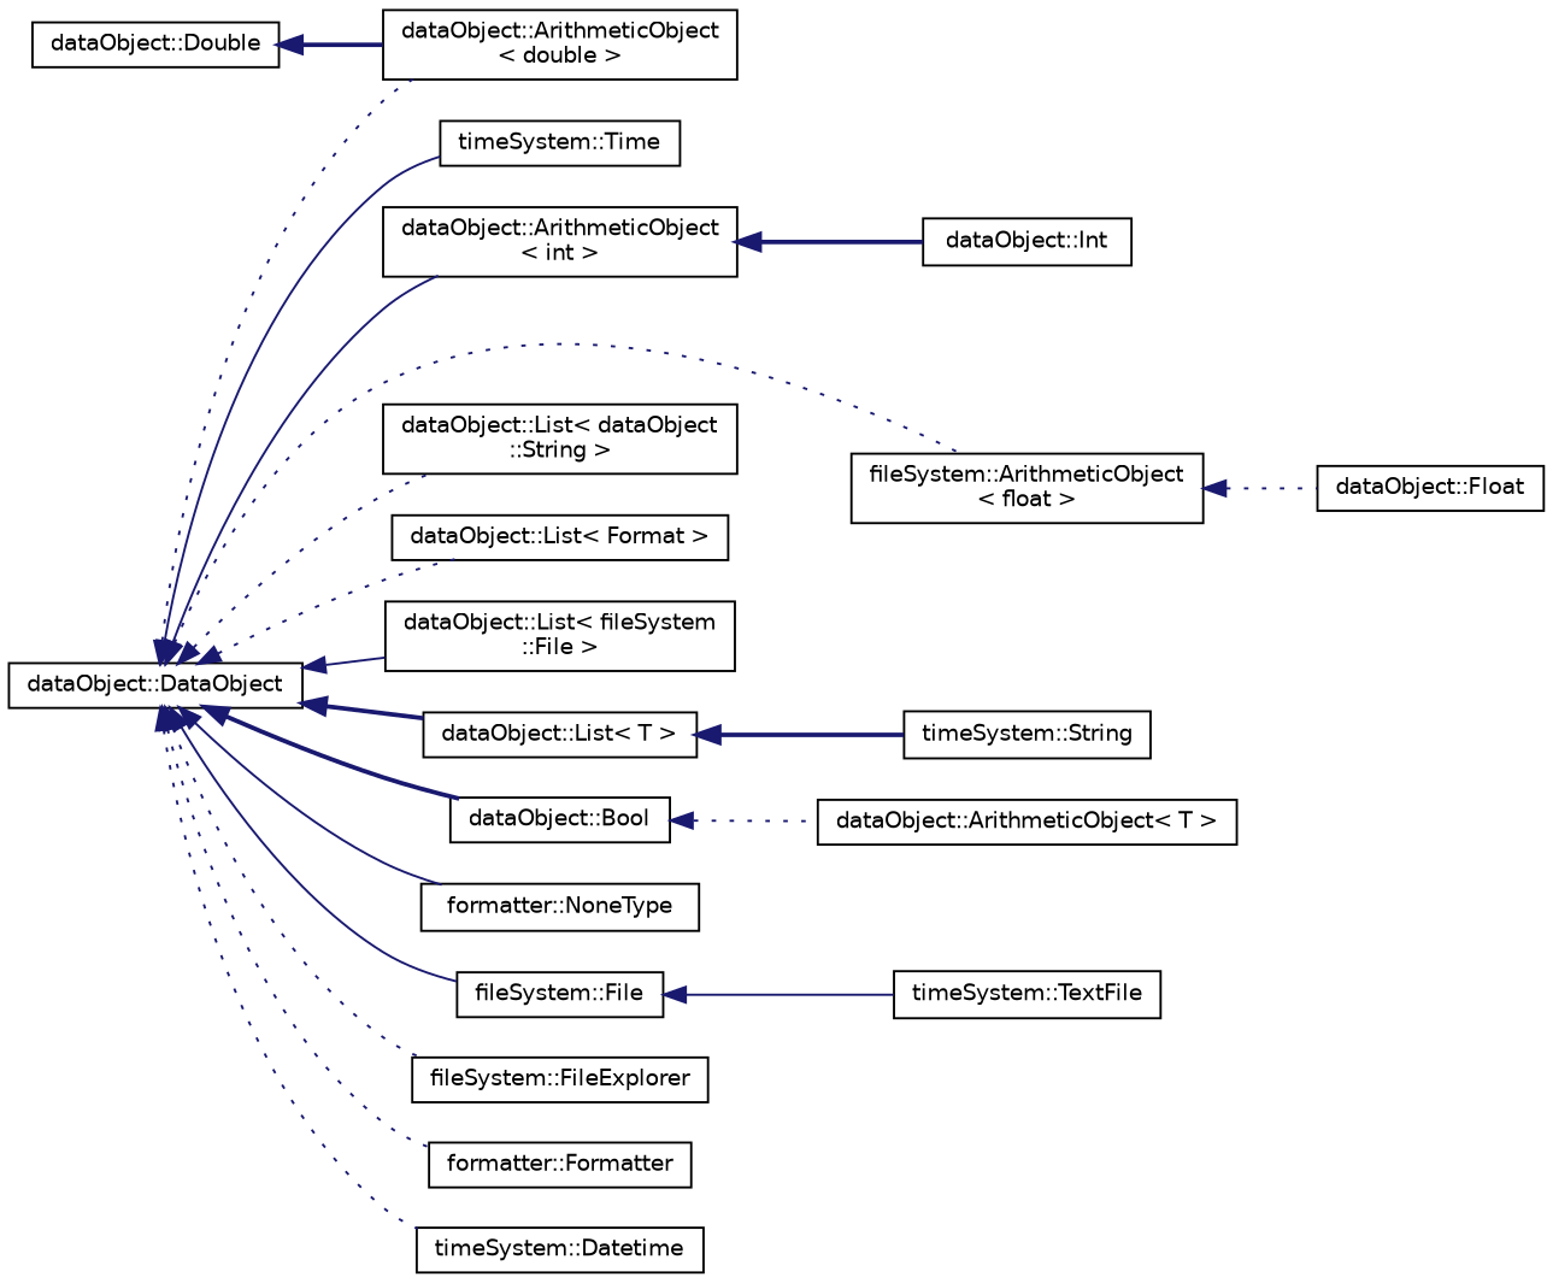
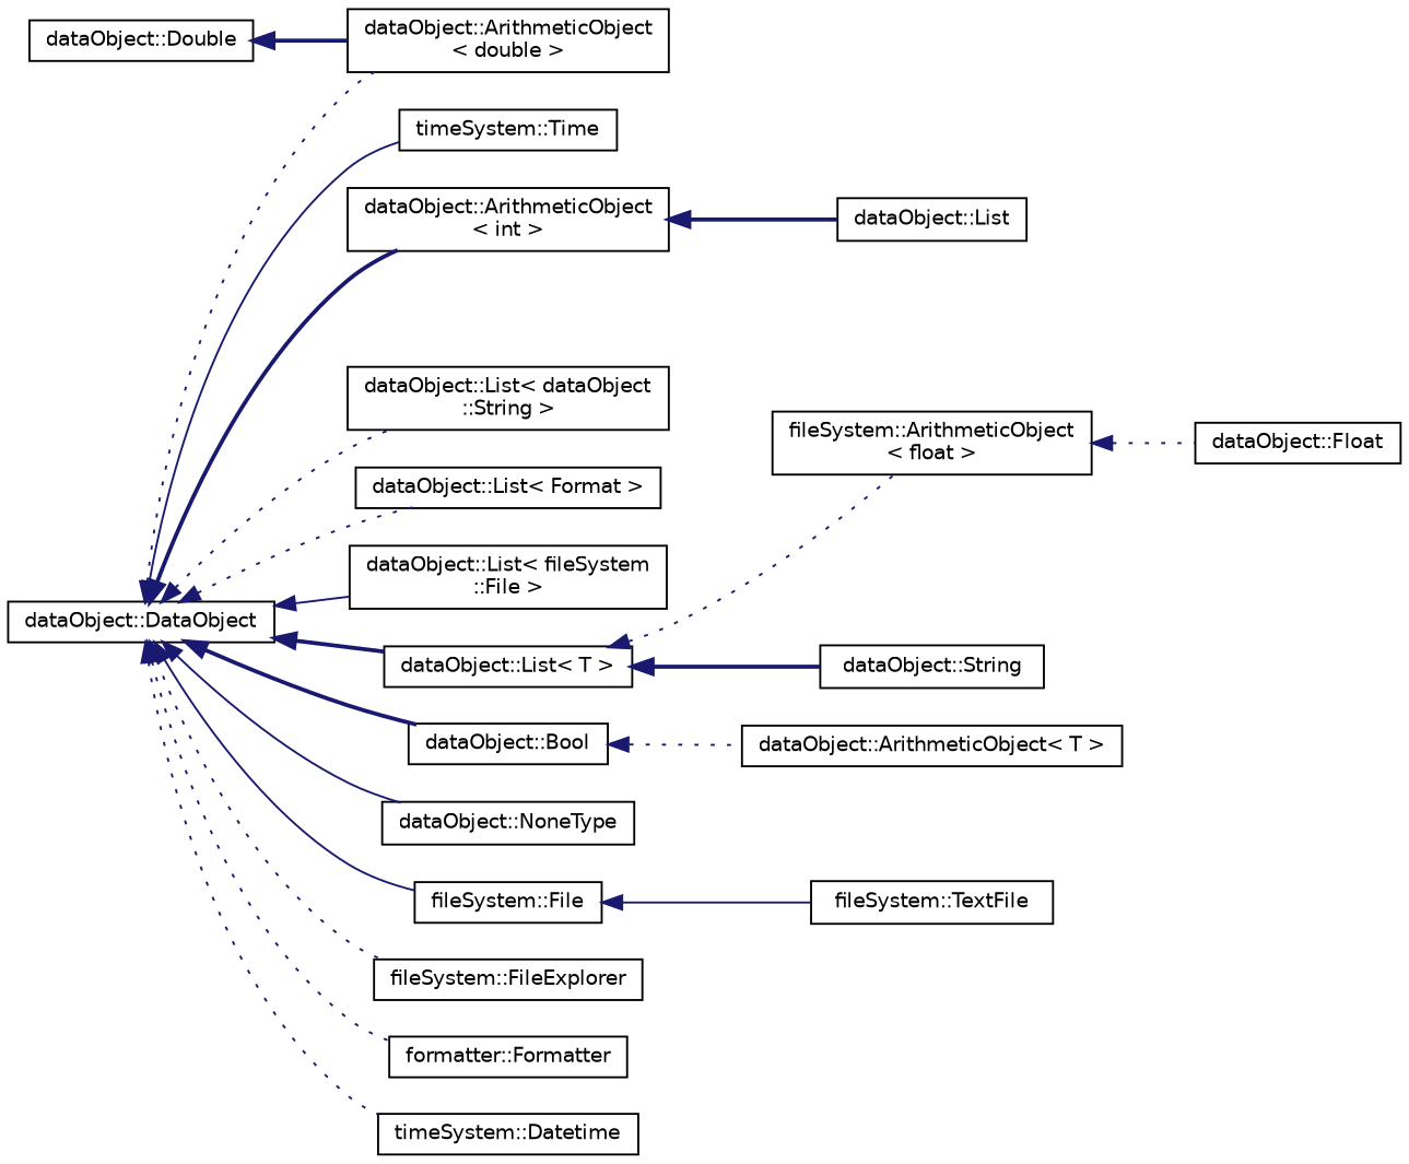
  digraph {
    rankdir=LR
    node [color=black fillcolor=white fontname=Helvetica fontsize=10 shape=record style=filled]
    edge [color=midnightblue dir=back fontname=Helvetica fontsize=10 labelfontname=Helvetica labelfontsize=10 style=dotted]
    n1 [height=0.2 label="dataObject::DataObject" width=0.4]
    n2 [height=0.2 label="dataObject::ArithmeticObject\l\< double \>" width=0.4]
    n3 [height=0.2 label="fileSystem::ArithmeticObject\l\< float \>" width=0.4]
    n4 [height=0.2 label="dataObject::ArithmeticObject\l\< int \>" width=0.4]
    n5 [height=0.2 label="dataObject::List\< dataObject\l::String \>" width=0.4]
    n6 [height=0.2 label="dataObject::List\< Format \>" width=0.4]
    n7 [height=0.2 label="dataObject::List\< fileSystem\l::File \>" width=0.4]
    n8 [height=0.2 label="dataObject::Bool" width=0.4]
    n9 [height=0.2 label="dataObject::List\< T \>" width=0.4]
-   n10 [height=0.2 label="formatter::NoneType" width=0.4]
+   n10 [height=0.2 label="dataObject::NoneType" width=0.4]
    n11 [height=0.2 label="fileSystem::File" width=0.4]
    n12 [height=0.2 label="fileSystem::FileExplorer" width=0.4]
    n13 [height=0.2 label="formatter::Formatter" width=0.4]
    n14 [height=0.2 label="timeSystem::Datetime" width=0.4]
    n15 [height=0.2 label="timeSystem::Time" width=0.4]
    n16 [height=0.2 label="dataObject::Float" width=0.4]
-   n17 [height=0.2 label="dataObject::Int" width=0.4]
+   n17 [height=0.2 label="dataObject::List" width=0.4]
    n18 [height=0.2 label="dataObject::ArithmeticObject\< T \>" width=0.4]
-   n19 [height=0.2 label="timeSystem::String" width=0.4]
-   n20 [height=0.2 label="timeSystem::TextFile" width=0.4]
+   n19 [height=0.2 label="dataObject::String" width=0.4]
+   n20 [height=0.2 label="fileSystem::TextFile" width=0.4]
    n21 [height=0.2 label="dataObject::Double" width=0.4]
    n1 -> n2
-   n1 -> n3
-   n1 -> n4 [style=solid]
+   n9 -> n3
+   n1 -> n4 [style=bold]
    n1 -> n5
    n1 -> n6
    n1 -> n7 [style=solid]
    n1 -> n8 [style=bold]
    n1 -> n9 [style=bold]
    n1 -> n10 [style=solid]
    n1 -> n11 [style=solid]
    n1 -> n12
    n1 -> n13
    n1 -> n14
    n1 -> n15 [style=solid]
    n3 -> n16
    n4 -> n17 [style=bold]
    n8 -> n18
    n9 -> n19 [style=bold]
    n11 -> n20 [style=solid]
    n21 -> n2 [style=bold]
  }
